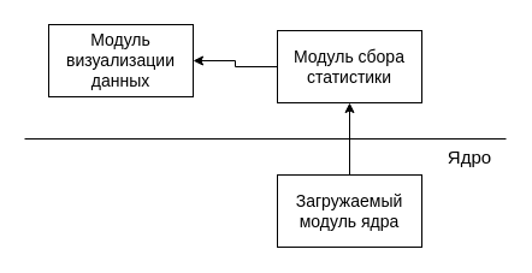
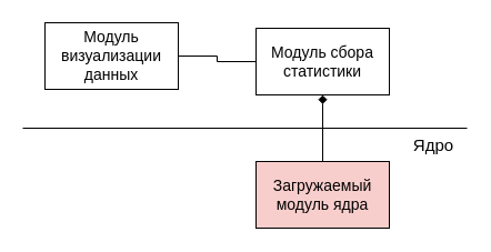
  <mxCell id="0" />
  <mxCell id="1" parent="0" />
  <mxCell id="2" value="&lt;font style=&quot;font-size: 14px;&quot;&gt;Модуль визуализации данных&lt;/font&gt;" style="rounded=0;whiteSpace=wrap;html=1;" vertex="1" parent="1"><mxGeometry x="40" y="20" width="120" height="60" as="geometry" /></mxCell>
- <mxCell id="3" style="edgeStyle=orthogonalEdgeStyle;rounded=0;orthogonalLoop=1;jettySize=auto;html=1;exitX=0;exitY=0.5;exitDx=0;exitDy=0;entryX=1;entryY=0.5;entryDx=0;entryDy=0;fontSize=15;" edge="1" parent="1" source="4" target="2"><mxGeometry relative="1" as="geometry" /></mxCell>
+ <mxCell id="3" style="edgeStyle=orthogonalEdgeStyle;rounded=0;orthogonalLoop=1;jettySize=auto;html=1;exitX=0;exitY=0.5;exitDx=0;exitDy=0;entryX=1;entryY=0.5;entryDx=0;entryDy=0;fontSize=15;endArrow=none;" edge="1" parent="1" source="4" target="2"><mxGeometry relative="1" as="geometry" /></mxCell>
  <mxCell id="4" value="&lt;font style=&quot;font-size: 14px;&quot;&gt;Модуль сбора статистики&lt;/font&gt;" style="rounded=0;whiteSpace=wrap;html=1;" vertex="1" parent="1"><mxGeometry x="230" y="25" width="120" height="60" as="geometry" /></mxCell>
- <mxCell id="5" style="edgeStyle=orthogonalEdgeStyle;rounded=0;orthogonalLoop=1;jettySize=auto;html=1;exitX=0.5;exitY=0;exitDx=0;exitDy=0;entryX=0.5;entryY=1;entryDx=0;entryDy=0;fontSize=15;" edge="1" parent="1" source="6" target="4"><mxGeometry relative="1" as="geometry" /></mxCell>
- <mxCell id="6" value="&lt;font style=&quot;font-size: 14px;&quot;&gt;Загружаемый модуль ядра&lt;/font&gt;" style="rounded=0;whiteSpace=wrap;html=1;" vertex="1" parent="1"><mxGeometry x="230" y="145" width="120" height="60" as="geometry" /></mxCell>
+ <mxCell id="5" style="edgeStyle=orthogonalEdgeStyle;rounded=0;orthogonalLoop=1;jettySize=auto;html=1;exitX=0.5;exitY=0;exitDx=0;exitDy=0;entryX=0.5;entryY=1;entryDx=0;entryDy=0;fontSize=15;endArrow=diamond;" edge="1" parent="1" source="6" target="4"><mxGeometry relative="1" as="geometry" /></mxCell>
+ <mxCell id="6" value="&lt;font style=&quot;font-size: 14px;&quot;&gt;Загружаемый модуль ядра&lt;/font&gt;" style="rounded=0;whiteSpace=wrap;html=1;fillColor=#f8cecc;" vertex="1" parent="1"><mxGeometry x="230" y="145" width="120" height="60" as="geometry" /></mxCell>
  <mxCell id="7" value="" style="endArrow=none;html=1;rounded=0;" edge="1" parent="1"><mxGeometry width="50" height="50" relative="1" as="geometry"><mxPoint x="20" y="115" as="sourcePoint" /><mxPoint x="420" y="115" as="targetPoint" /></mxGeometry></mxCell>
  <mxCell id="8" value="&lt;font style=&quot;font-size: 15px;&quot;&gt;Ядро&lt;/font&gt;" style="text;html=1;strokeColor=none;fillColor=none;align=center;verticalAlign=middle;whiteSpace=wrap;rounded=0;" vertex="1" parent="1"><mxGeometry x="360" y="115" width="60" height="30" as="geometry" /></mxCell>
